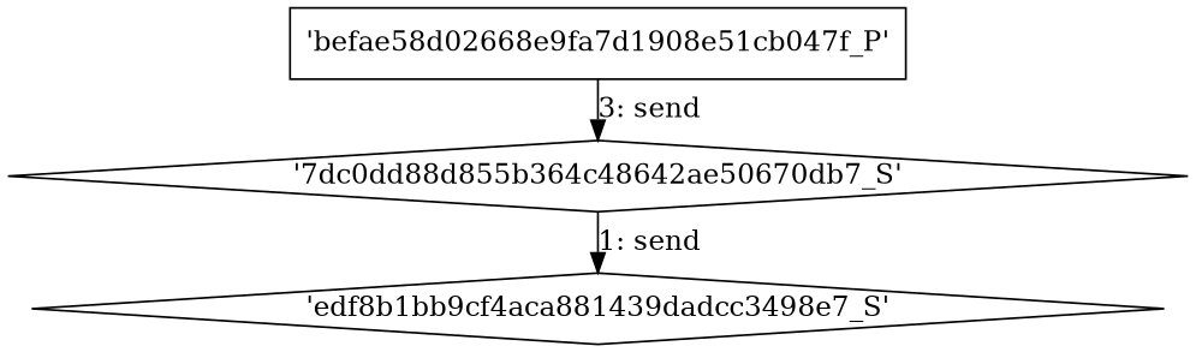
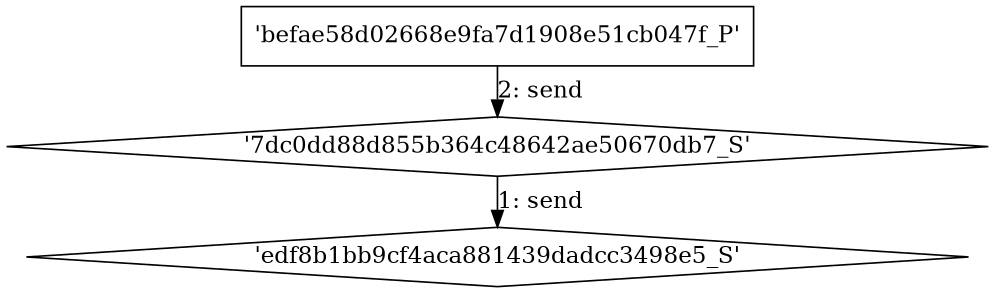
  digraph {
    engine=neato
    fixedsize=false
    fontsize=10
    nodesep=0.3
    rankdir=TB
    ranksep=0
    splines=true
    node [node_type=Socket shape=diamond]
    "'befae58d02668e9fa7d1908e51cb047f_P'" [node_type=Process shape=box]
    "'7dc0dd88d855b364c48642ae50670db7_S'"
-   "'edf8b1bb9cf4aca881439dadcc3498e7_S'"
-   "'befae58d02668e9fa7d1908e51cb047f_P'" -> "'7dc0dd88d855b364c48642ae50670db7_S'" [label="3: send"]
+   "'edf8b1bb9cf4aca881439dadcc3498e7_S'" [label="'edf8b1bb9cf4aca881439dadcc3498e5_S'"]
+   "'befae58d02668e9fa7d1908e51cb047f_P'" -> "'7dc0dd88d855b364c48642ae50670db7_S'" [label="2: send"]
    "'7dc0dd88d855b364c48642ae50670db7_S'" -> "'edf8b1bb9cf4aca881439dadcc3498e7_S'" [label="1: send"]
  }
